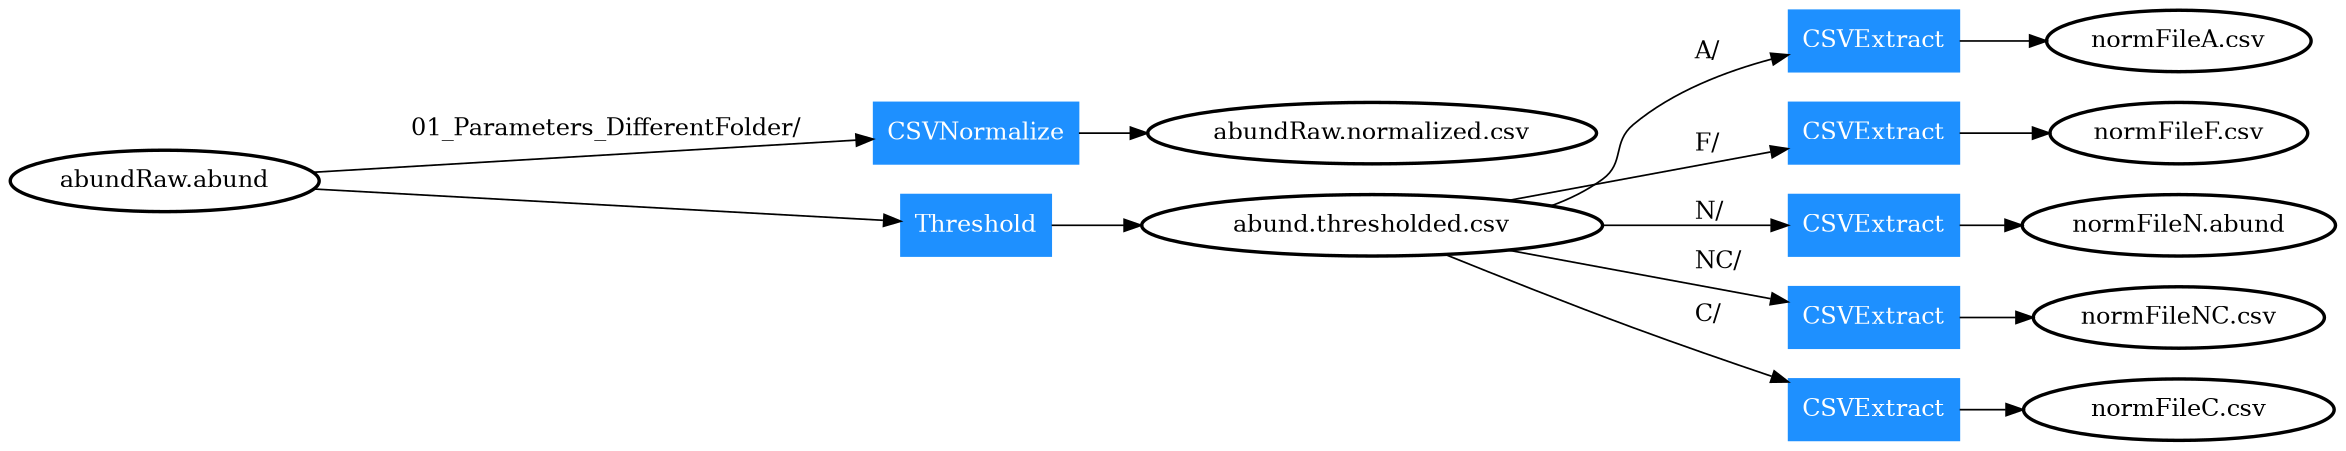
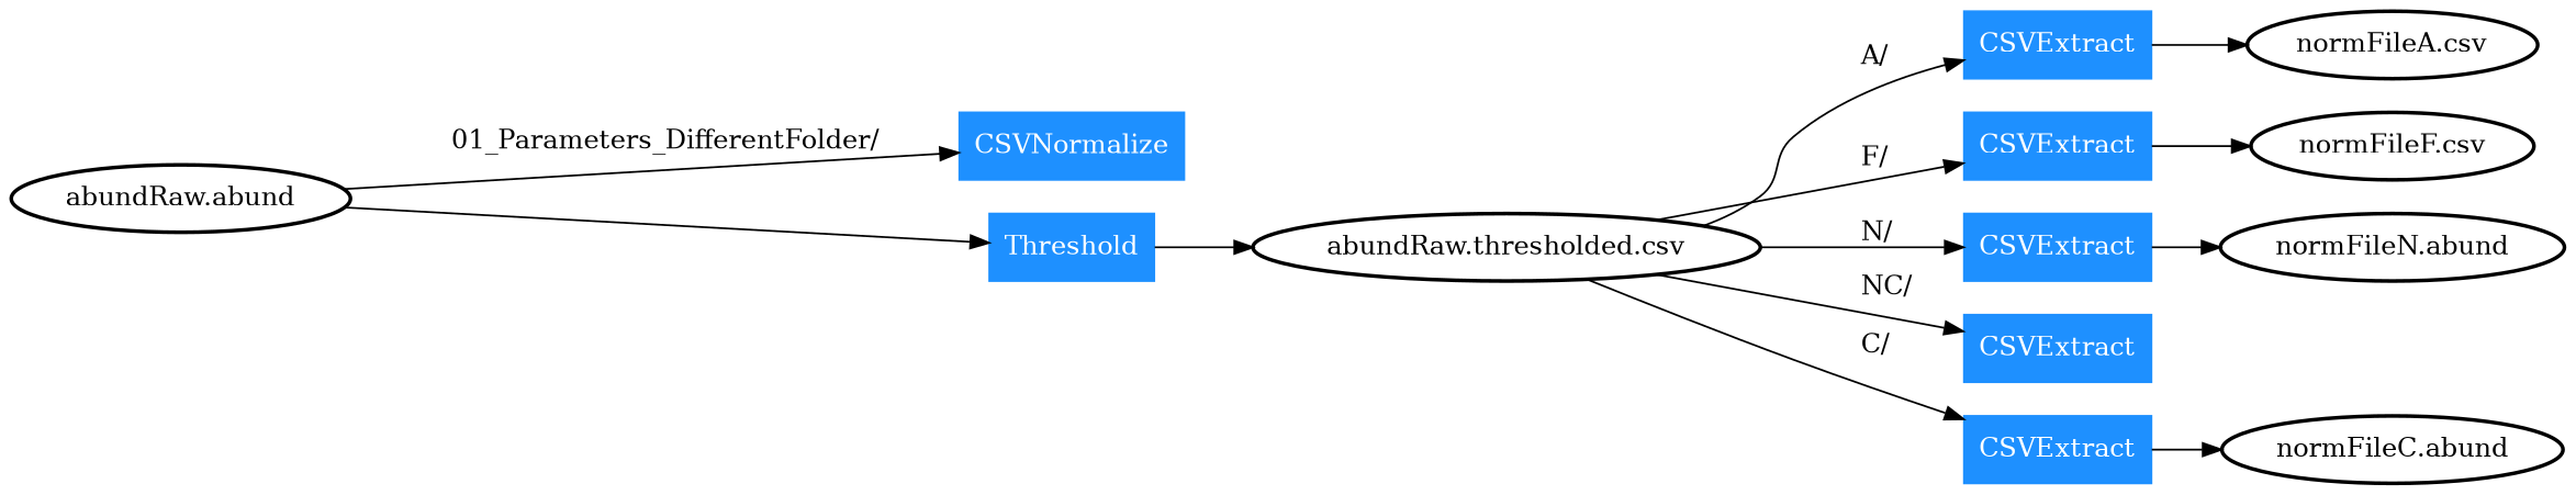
  digraph {
    rankdir=LR
    node [style=bold]
    n1 [label="abundRaw.abund"]
    n2 [color=dodgerblue1 fontcolor=white label=CSVNormalize shape=box style=filled]
    n3 [color=dodgerblue1 fontcolor=white label=Threshold shape=box style=filled]
-   n4 [label="abundRaw.normalized.csv"]
-   n5 [label="abund.thresholded.csv"]
+   n5 [label="abundRaw.thresholded.csv"]
    n6 [color=dodgerblue1 fontcolor=white label=CSVExtract shape=box style=filled]
    n7 [color=dodgerblue1 fontcolor=white label=CSVExtract shape=box style=filled]
    n8 [color=dodgerblue1 fontcolor=white label=CSVExtract shape=box style=filled]
    n9 [color=dodgerblue1 fontcolor=white label=CSVExtract shape=box style=filled]
    n10 [color=dodgerblue1 fontcolor=white label=CSVExtract shape=box style=filled]
    n11 [label="normFileA.csv"]
    n12 [label="normFileF.csv"]
    n13 [label="normFileN.abund"]
-   n14 [label="normFileNC.csv"]
-   n15 [label="normFileC.csv"]
+   n15 [label="normFileC.abund"]
    n1 -> n2 [label="	01_Parameters_DifferentFolder/	"]
    n1 -> n3
-   n2 -> n4
    n3 -> n5
    n5 -> n6 [label="	A/	"]
    n5 -> n7 [label="	F/	"]
    n5 -> n8 [label="	N/	"]
    n5 -> n9 [label="	NC/	"]
    n5 -> n10 [label="	C/	"]
    n6 -> n11
    n7 -> n12
    n8 -> n13
-   n9 -> n14
    n10 -> n15
  }
